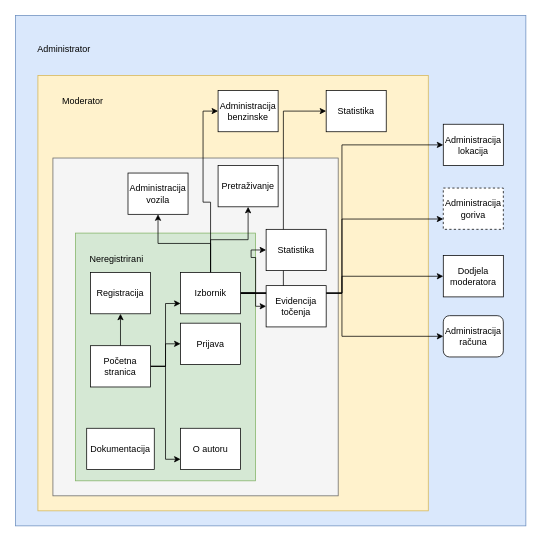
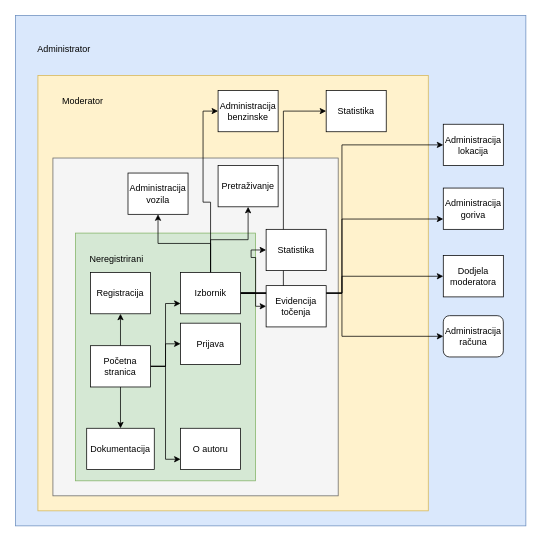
  <mxCell id="0" />
  <mxCell id="1" parent="0" />
  <mxCell id="2" value="" style="whiteSpace=wrap;html=1;aspect=fixed;fillColor=#dae8fc;strokeColor=#6c8ebf;" vertex="1" parent="1"><mxGeometry x="20" y="20" width="680" height="680" as="geometry" /></mxCell>
  <mxCell id="3" value="Administrator" style="text;html=1;strokeColor=none;fillColor=none;align=center;verticalAlign=middle;whiteSpace=wrap;rounded=0;" vertex="1" parent="1"><mxGeometry x="50" y="50" width="70" height="30" as="geometry" /></mxCell>
  <mxCell id="4" value="" style="rounded=0;whiteSpace=wrap;html=1;fillColor=#fff2cc;strokeColor=#d6b656;" vertex="1" parent="1"><mxGeometry x="50" y="100" width="520" height="580" as="geometry" /></mxCell>
  <mxCell id="5" value="Moderator" style="text;html=1;strokeColor=none;fillColor=none;align=center;verticalAlign=middle;whiteSpace=wrap;rounded=0;" vertex="1" parent="1"><mxGeometry x="80" y="120" width="60" height="30" as="geometry" /></mxCell>
  <mxCell id="6" value="" style="rounded=0;whiteSpace=wrap;html=1;fillColor=#f5f5f5;fontColor=#333333;strokeColor=#666666;" vertex="1" parent="1"><mxGeometry x="70" y="210" width="380" height="450" as="geometry" /></mxCell>
  <mxCell id="7" value="" style="rounded=0;whiteSpace=wrap;html=1;fillColor=#d5e8d4;strokeColor=#82b366;" vertex="1" parent="1"><mxGeometry x="100" y="310" width="240" height="330" as="geometry" /></mxCell>
  <mxCell id="8" value="Neregistrirani&lt;br&gt;" style="text;html=1;strokeColor=none;fillColor=none;align=center;verticalAlign=middle;whiteSpace=wrap;rounded=0;" vertex="1" parent="1"><mxGeometry x="120" y="330" width="70" height="30" as="geometry" /></mxCell>
  <mxCell id="9" style="edgeStyle=orthogonalEdgeStyle;rounded=0;orthogonalLoop=1;jettySize=auto;html=1;entryX=0.5;entryY=1;entryDx=0;entryDy=0;" edge="1" parent="1" source="14" target="30"><mxGeometry relative="1" as="geometry" /></mxCell>
  <mxCell id="10" style="edgeStyle=orthogonalEdgeStyle;rounded=0;orthogonalLoop=1;jettySize=auto;html=1;entryX=0;entryY=0.75;entryDx=0;entryDy=0;" edge="1" parent="1" source="14" target="25"><mxGeometry relative="1" as="geometry" /></mxCell>
+ <mxCell id="11" style="edgeStyle=orthogonalEdgeStyle;rounded=0;orthogonalLoop=1;jettySize=auto;html=1;entryX=0.5;entryY=0;entryDx=0;entryDy=0;" edge="1" parent="1" source="14" target="27"><mxGeometry relative="1" as="geometry" /></mxCell>
  <mxCell id="12" style="edgeStyle=orthogonalEdgeStyle;rounded=0;orthogonalLoop=1;jettySize=auto;html=1;entryX=0;entryY=0.75;entryDx=0;entryDy=0;" edge="1" parent="1" source="14" target="28"><mxGeometry relative="1" as="geometry" /></mxCell>
  <mxCell id="13" style="edgeStyle=orthogonalEdgeStyle;rounded=0;orthogonalLoop=1;jettySize=auto;html=1;entryX=0;entryY=0.5;entryDx=0;entryDy=0;" edge="1" parent="1" source="14" target="26"><mxGeometry relative="1" as="geometry" /></mxCell>
  <mxCell id="14" value="Početna stranica" style="rounded=0;whiteSpace=wrap;html=1;" vertex="1" parent="1"><mxGeometry x="120" y="460" width="80" height="55" as="geometry" /></mxCell>
  <mxCell id="15" style="edgeStyle=orthogonalEdgeStyle;rounded=0;orthogonalLoop=1;jettySize=auto;html=1;entryX=0.5;entryY=1;entryDx=0;entryDy=0;" edge="1" parent="1" source="25" target="29"><mxGeometry relative="1" as="geometry" /></mxCell>
  <mxCell id="16" style="edgeStyle=orthogonalEdgeStyle;rounded=0;orthogonalLoop=1;jettySize=auto;html=1;" edge="1" parent="1" source="25" target="31"><mxGeometry relative="1" as="geometry" /></mxCell>
  <mxCell id="17" style="edgeStyle=orthogonalEdgeStyle;rounded=0;orthogonalLoop=1;jettySize=auto;html=1;entryX=0;entryY=0.5;entryDx=0;entryDy=0;" edge="1" parent="1" source="25" target="32"><mxGeometry relative="1" as="geometry" /></mxCell>
  <mxCell id="18" style="edgeStyle=orthogonalEdgeStyle;rounded=0;orthogonalLoop=1;jettySize=auto;html=1;entryX=0;entryY=0.5;entryDx=0;entryDy=0;" edge="1" parent="1" source="25" target="33"><mxGeometry relative="1" as="geometry" /></mxCell>
  <mxCell id="19" style="edgeStyle=orthogonalEdgeStyle;rounded=0;orthogonalLoop=1;jettySize=auto;html=1;entryX=0;entryY=0.5;entryDx=0;entryDy=0;" edge="1" parent="1" source="25" target="34"><mxGeometry relative="1" as="geometry" /></mxCell>
  <mxCell id="20" style="edgeStyle=orthogonalEdgeStyle;rounded=0;orthogonalLoop=1;jettySize=auto;html=1;entryX=0;entryY=0.5;entryDx=0;entryDy=0;" edge="1" parent="1" source="25" target="39"><mxGeometry relative="1" as="geometry" /></mxCell>
  <mxCell id="21" style="edgeStyle=orthogonalEdgeStyle;rounded=0;orthogonalLoop=1;jettySize=auto;html=1;entryX=0;entryY=0.5;entryDx=0;entryDy=0;" edge="1" parent="1" source="25" target="35"><mxGeometry relative="1" as="geometry" /></mxCell>
  <mxCell id="22" style="edgeStyle=orthogonalEdgeStyle;rounded=0;orthogonalLoop=1;jettySize=auto;html=1;entryX=0;entryY=0.75;entryDx=0;entryDy=0;" edge="1" parent="1" source="25" target="36"><mxGeometry relative="1" as="geometry" /></mxCell>
  <mxCell id="23" style="edgeStyle=orthogonalEdgeStyle;rounded=0;orthogonalLoop=1;jettySize=auto;html=1;" edge="1" parent="1" source="25" target="37"><mxGeometry relative="1" as="geometry" /></mxCell>
  <mxCell id="24" style="edgeStyle=orthogonalEdgeStyle;rounded=0;orthogonalLoop=1;jettySize=auto;html=1;entryX=0;entryY=0.5;entryDx=0;entryDy=0;" edge="1" parent="1" source="25" target="38"><mxGeometry relative="1" as="geometry" /></mxCell>
  <mxCell id="25" value="Izbornik" style="rounded=0;whiteSpace=wrap;html=1;" vertex="1" parent="1"><mxGeometry x="240" y="362.5" width="80" height="55" as="geometry" /></mxCell>
  <mxCell id="26" value="Prijava" style="rounded=0;whiteSpace=wrap;html=1;" vertex="1" parent="1"><mxGeometry x="240" y="430" width="80" height="55" as="geometry" /></mxCell>
  <mxCell id="27" value="Dokumentacija" style="rounded=0;whiteSpace=wrap;html=1;" vertex="1" parent="1"><mxGeometry x="115" y="570" width="90" height="55" as="geometry" /></mxCell>
  <mxCell id="28" value="O autoru" style="rounded=0;whiteSpace=wrap;html=1;" vertex="1" parent="1"><mxGeometry x="240" y="570" width="80" height="55" as="geometry" /></mxCell>
  <mxCell id="29" value="Administracija vozila" style="rounded=0;whiteSpace=wrap;html=1;" vertex="1" parent="1"><mxGeometry x="170" y="230" width="80" height="55" as="geometry" /></mxCell>
  <mxCell id="30" value="Registracija" style="rounded=0;whiteSpace=wrap;html=1;" vertex="1" parent="1"><mxGeometry x="120" y="362.5" width="80" height="55" as="geometry" /></mxCell>
  <mxCell id="31" value="Pretraživanje" style="rounded=0;whiteSpace=wrap;html=1;" vertex="1" parent="1"><mxGeometry x="290" y="220" width="80" height="55" as="geometry" /></mxCell>
  <mxCell id="32" value="Statistika" style="rounded=0;whiteSpace=wrap;html=1;" vertex="1" parent="1"><mxGeometry x="354" y="305" width="80" height="55" as="geometry" /></mxCell>
  <mxCell id="33" value="Evidencija točenja" style="rounded=0;whiteSpace=wrap;html=1;" vertex="1" parent="1"><mxGeometry x="354" y="380" width="80" height="55" as="geometry" /></mxCell>
  <mxCell id="34" value="Administracija benzinske" style="rounded=0;whiteSpace=wrap;html=1;" vertex="1" parent="1"><mxGeometry x="290" y="120" width="80" height="55" as="geometry" /></mxCell>
  <mxCell id="35" value="Administracija lokacija" style="rounded=0;whiteSpace=wrap;html=1;" vertex="1" parent="1"><mxGeometry x="590" y="165" width="80" height="55" as="geometry" /></mxCell>
- <mxCell id="36" value="Administracija goriva" style="rounded=0;whiteSpace=wrap;html=1;dashed=1;" vertex="1" parent="1"><mxGeometry x="590" y="250" width="80" height="55" as="geometry" /></mxCell>
+ <mxCell id="36" value="Administracija goriva" style="rounded=0;whiteSpace=wrap;html=1;" vertex="1" parent="1"><mxGeometry x="590" y="250" width="80" height="55" as="geometry" /></mxCell>
  <mxCell id="37" value="Dodjela moderatora" style="rounded=0;whiteSpace=wrap;html=1;" vertex="1" parent="1"><mxGeometry x="590" y="340" width="80" height="55" as="geometry" /></mxCell>
  <mxCell id="38" value="Administracija računa" style="whiteSpace=wrap;html=1;rounded=1;" vertex="1" parent="1"><mxGeometry x="590" y="420" width="80" height="55" as="geometry" /></mxCell>
  <mxCell id="39" value="Statistika" style="rounded=0;whiteSpace=wrap;html=1;" vertex="1" parent="1"><mxGeometry x="434" y="120" width="80" height="55" as="geometry" /></mxCell>
